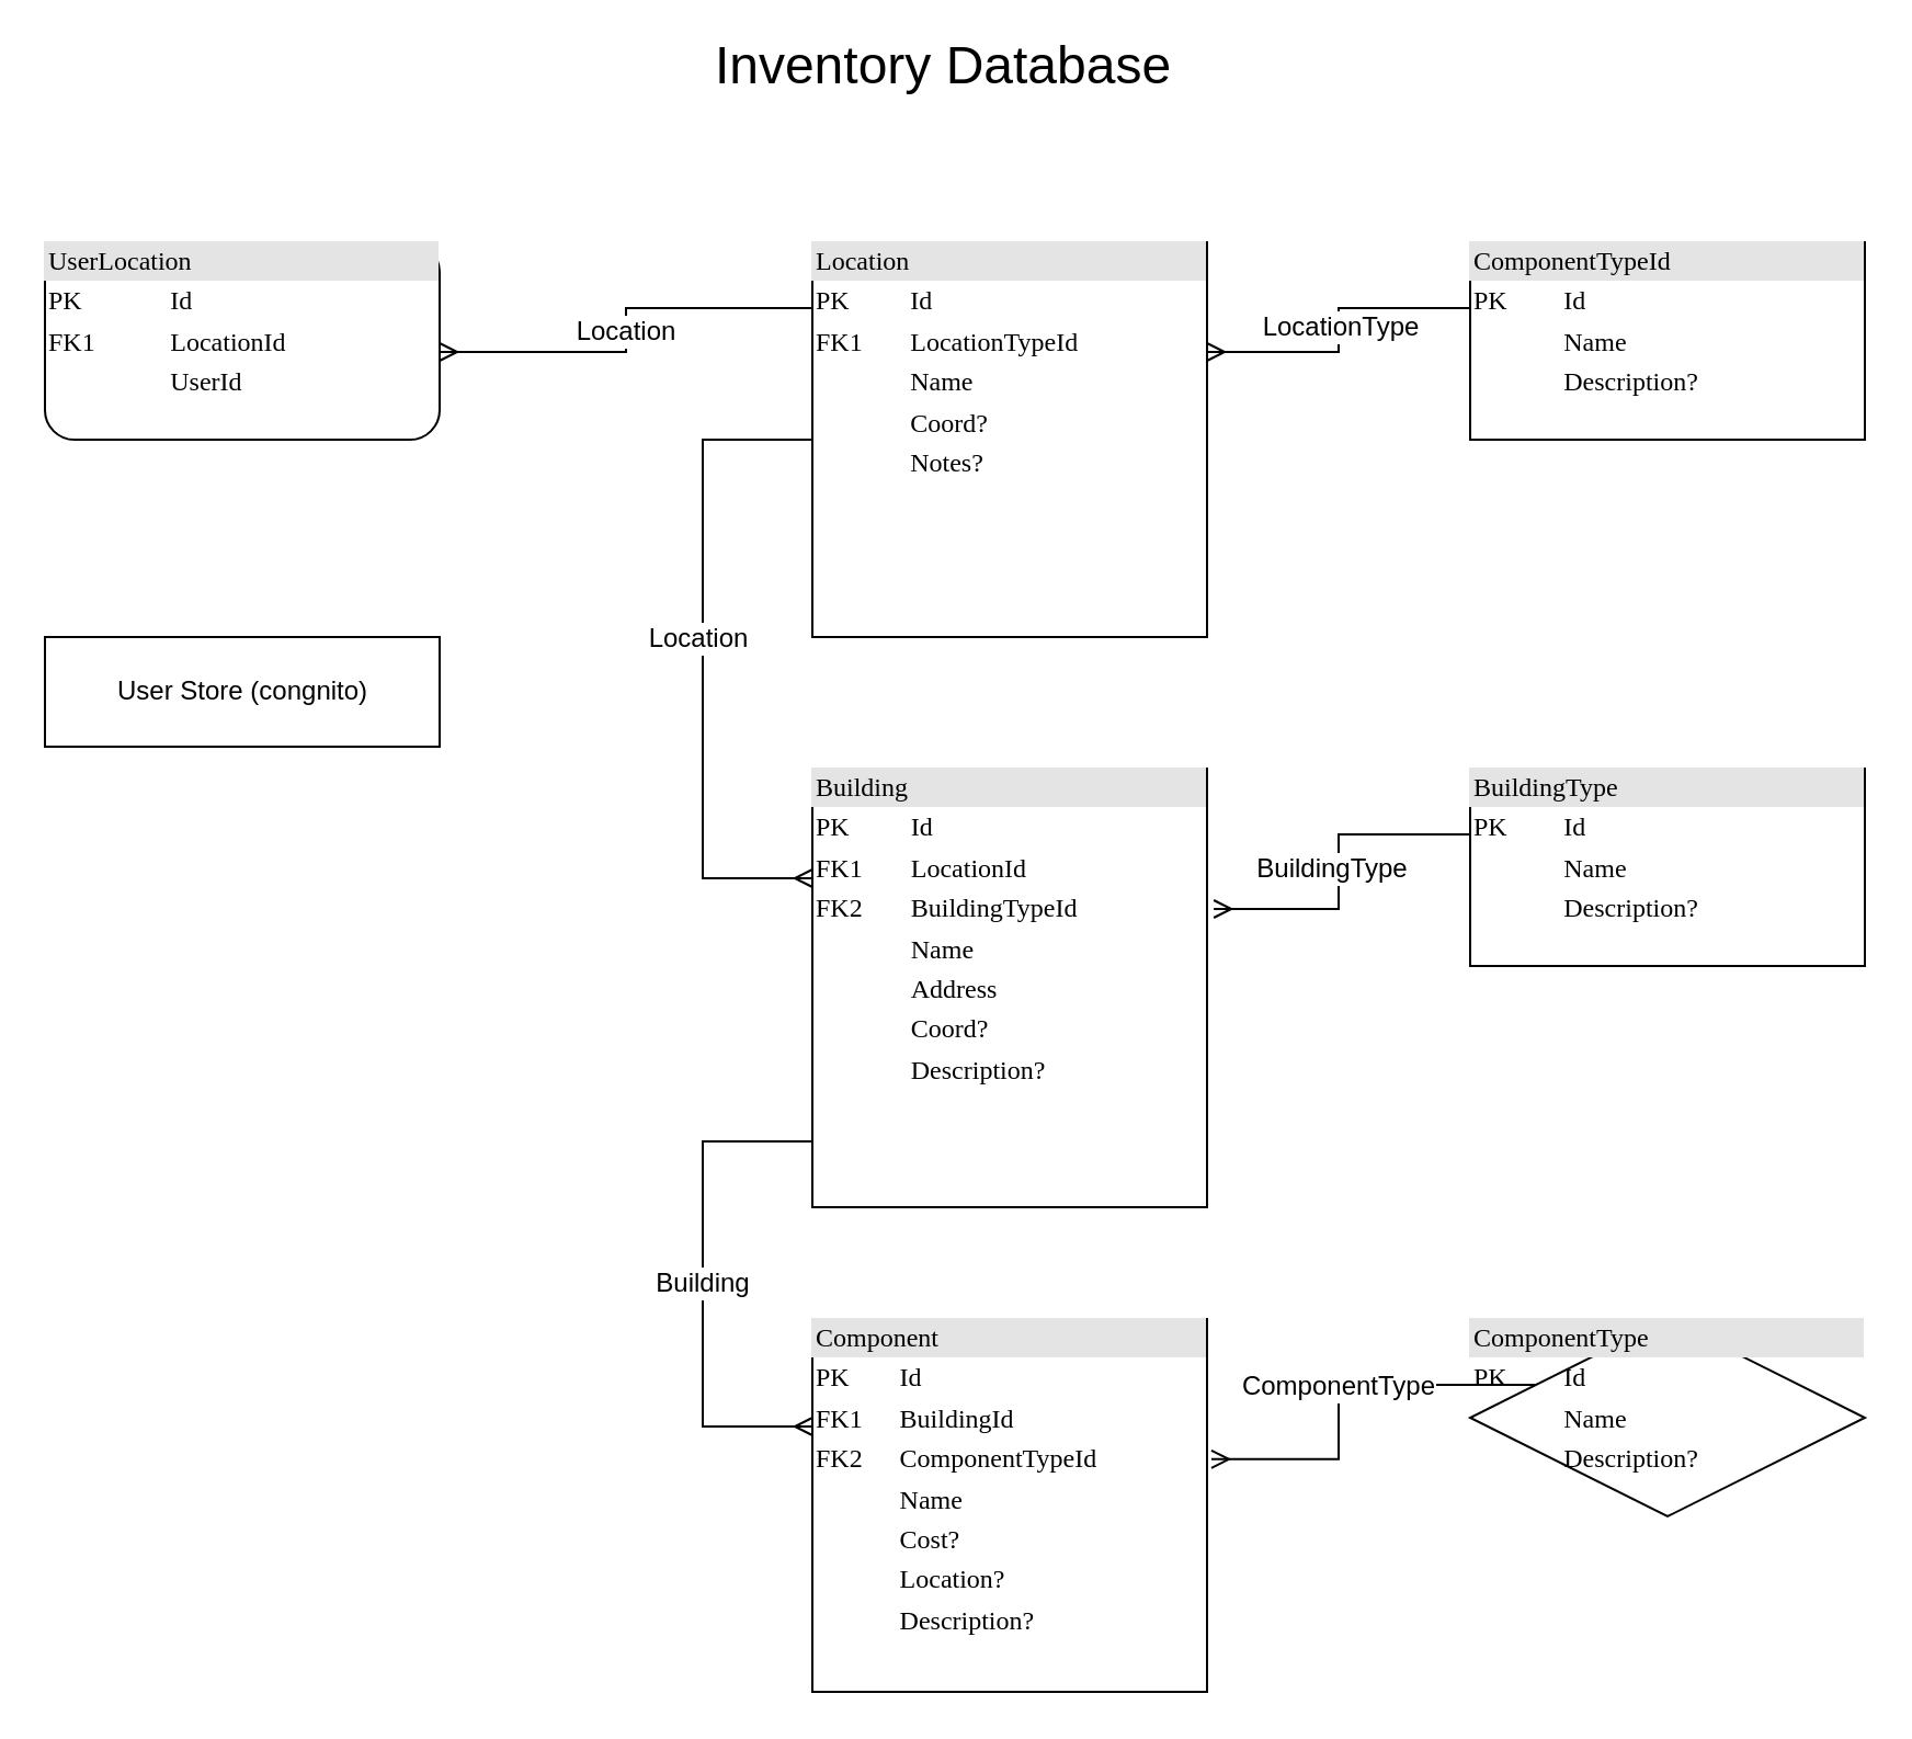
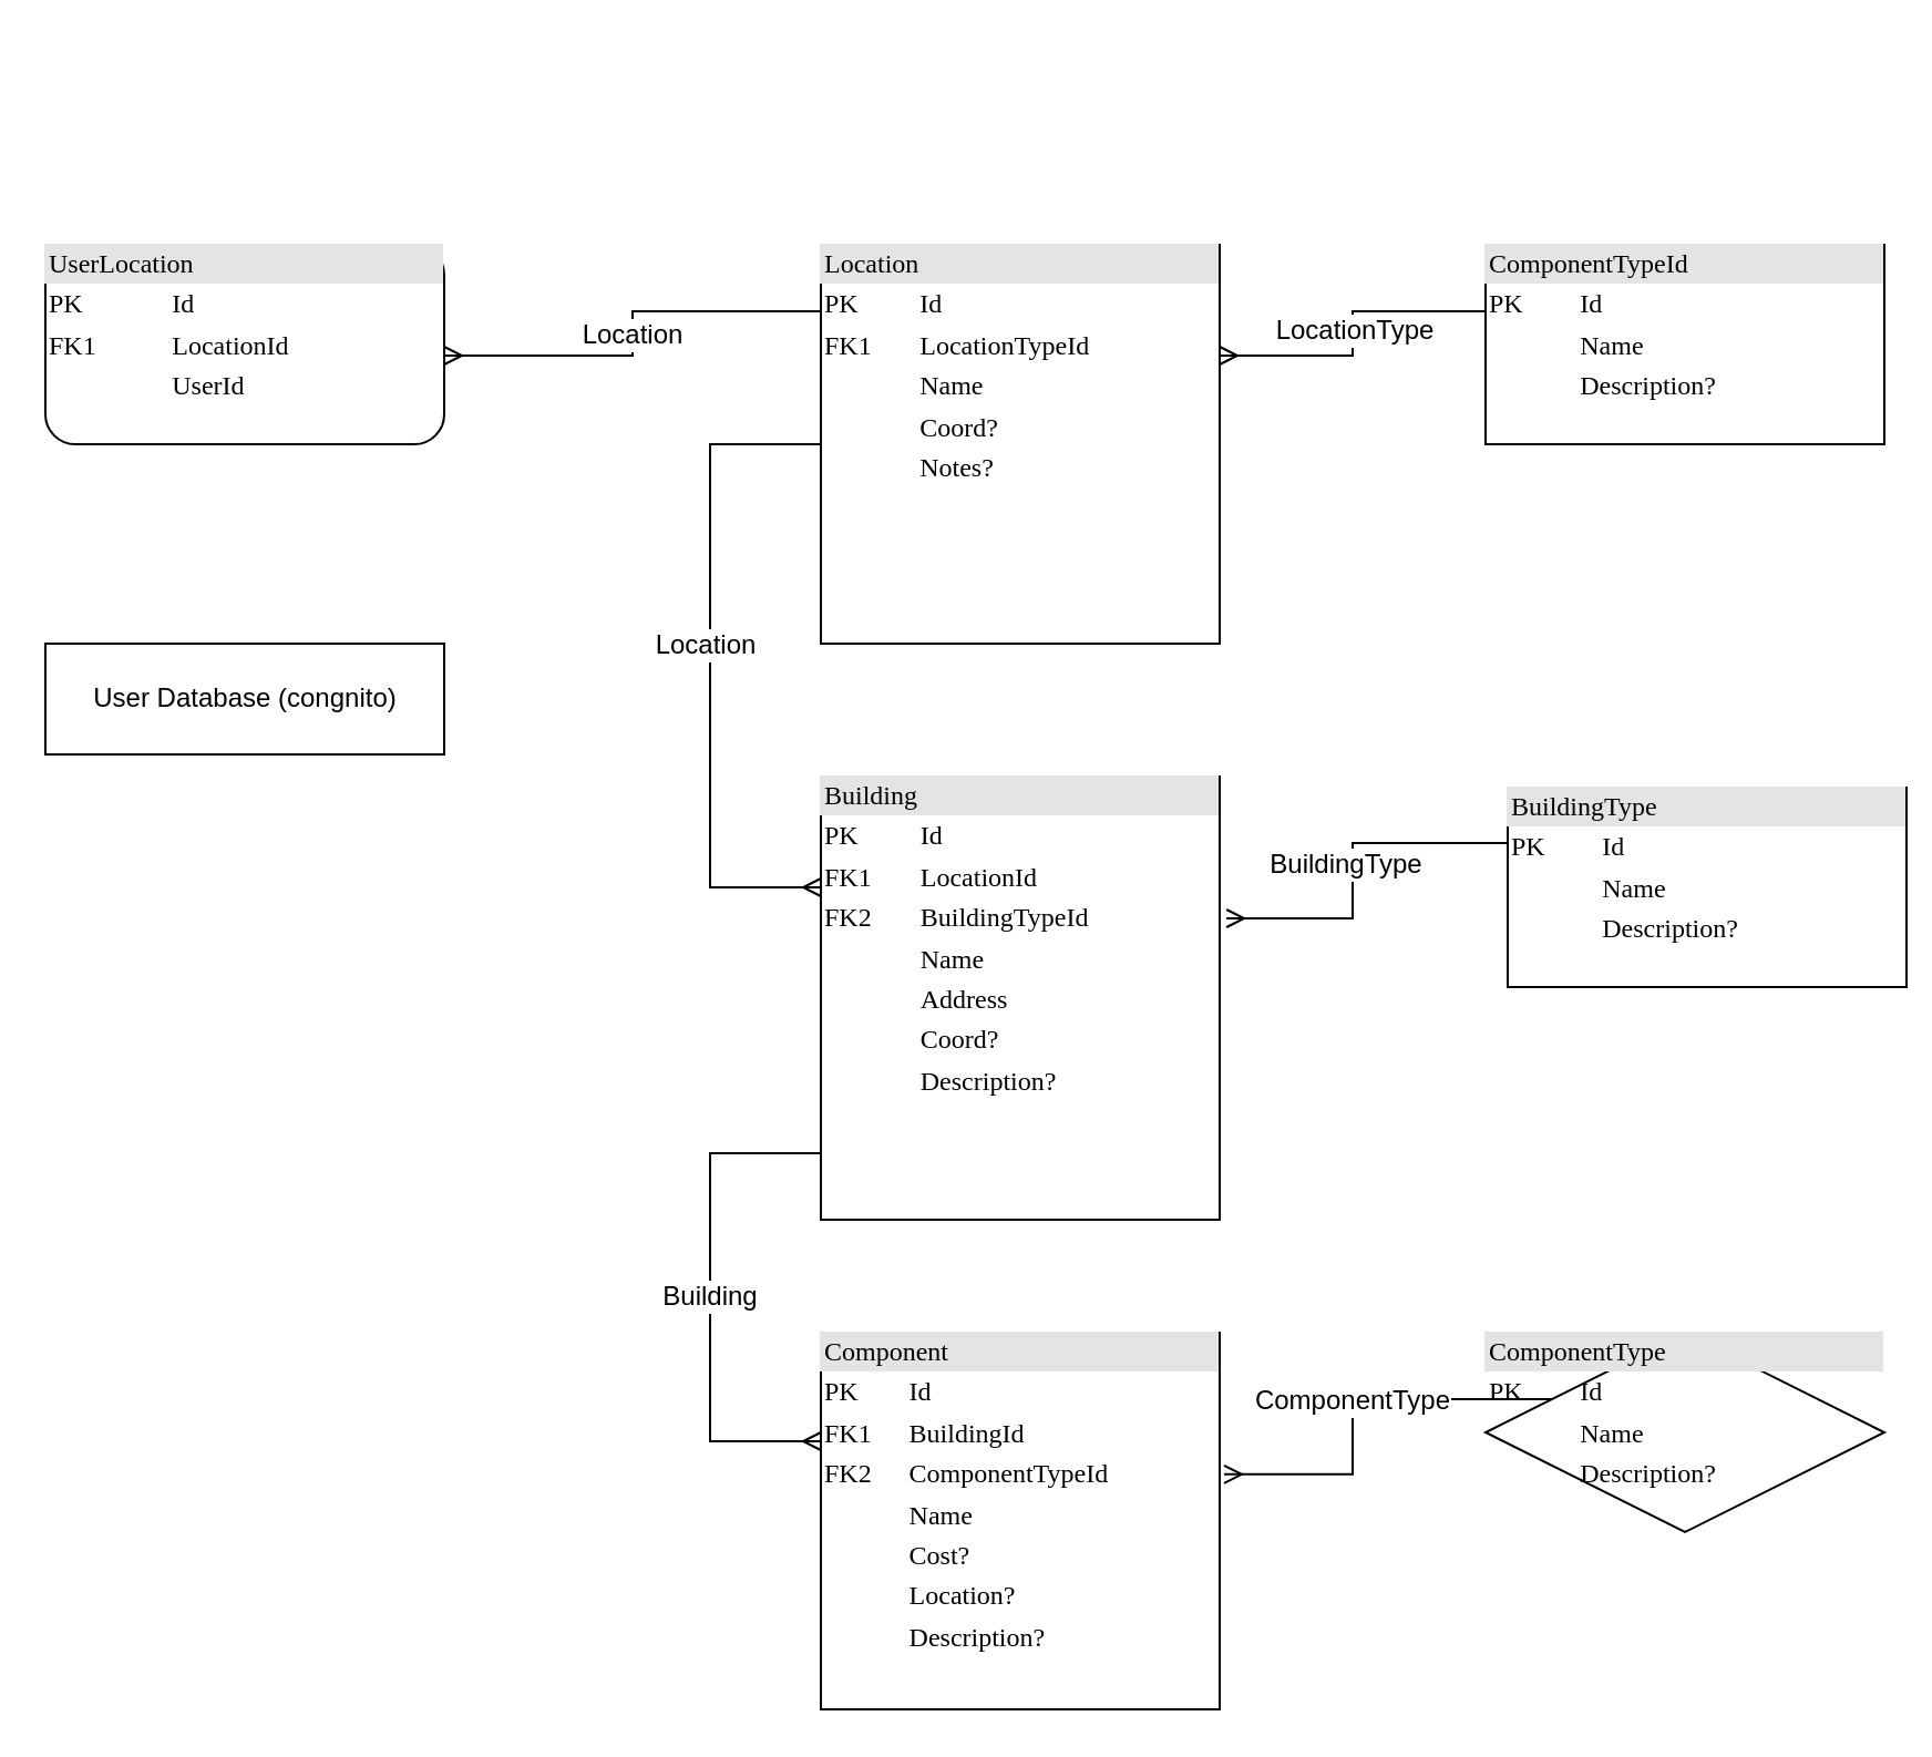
  <mxCell id="0" />
  <mxCell id="1" parent="0" />
  <mxCell id="2" style="edgeStyle=orthogonalEdgeStyle;rounded=0;orthogonalLoop=1;jettySize=auto;html=1;startArrow=none;startFill=0;endArrow=ERmany;endFill=0;fontSize=12;" edge="1" parent="1" source="6" target="18"><mxGeometry relative="1" as="geometry"><Array as="points"><mxPoint x="285" y="140" /><mxPoint x="285" y="160" /></Array></mxGeometry></mxCell>
  <mxCell id="3" value="Location" style="text;html=1;resizable=0;points=[];align=center;verticalAlign=middle;labelBackgroundColor=#ffffff;fontSize=12;" vertex="1" connectable="0" parent="2"><mxGeometry x="0.005" y="-1" relative="1" as="geometry"><mxPoint as="offset" /></mxGeometry></mxCell>
  <mxCell id="4" style="edgeStyle=orthogonalEdgeStyle;rounded=0;orthogonalLoop=1;jettySize=auto;html=1;startArrow=none;startFill=0;endArrow=ERmany;endFill=0;fontSize=12;" edge="1" parent="1" source="6" target="8"><mxGeometry relative="1" as="geometry"><Array as="points"><mxPoint x="320" y="200" /><mxPoint x="320" y="400" /></Array></mxGeometry></mxCell>
  <mxCell id="5" value="Location" style="text;html=1;resizable=0;points=[];align=center;verticalAlign=middle;labelBackgroundColor=#ffffff;fontSize=12;" vertex="1" connectable="0" parent="4"><mxGeometry x="-0.067" y="-3" relative="1" as="geometry"><mxPoint as="offset" /></mxGeometry></mxCell>
  <mxCell id="6" value="&lt;div style=&quot;box-sizing: border-box ; width: 100% ; background: #e4e4e4 ; padding: 2px&quot;&gt;Location&lt;br&gt;&lt;/div&gt;&lt;table style=&quot;width: 100% ; font-size: 1em&quot; cellspacing=&quot;0&quot; cellpadding=&quot;2&quot;&gt;&lt;tbody&gt;&lt;tr&gt;&lt;td&gt;PK&lt;/td&gt;&lt;td&gt;Id&lt;/td&gt;&lt;/tr&gt;&lt;tr&gt;&lt;td&gt;FK1&lt;br&gt;&lt;/td&gt;&lt;td&gt;LocationTypeId&lt;br&gt;&lt;/td&gt;&lt;/tr&gt;&lt;tr&gt;&lt;td&gt;&lt;br&gt;&lt;/td&gt;&lt;td&gt;Name&lt;br&gt;&lt;/td&gt;&lt;/tr&gt;&lt;tr&gt;&lt;td&gt;&lt;br&gt;&lt;/td&gt;&lt;td&gt;Coord?&lt;br&gt;&lt;/td&gt;&lt;/tr&gt;&lt;tr&gt;&lt;td&gt;&lt;br&gt;&lt;/td&gt;&lt;td&gt;Notes?&lt;br&gt;&lt;/td&gt;&lt;/tr&gt;&lt;tr&gt;&lt;td&gt;&lt;br&gt;&lt;/td&gt;&lt;td&gt;&lt;br&gt;&lt;/td&gt;&lt;/tr&gt;&lt;tr&gt;&lt;td&gt;&lt;br&gt;&lt;/td&gt;&lt;td&gt;&lt;br&gt;&lt;/td&gt;&lt;/tr&gt;&lt;tr&gt;&lt;td&gt;&lt;br&gt;&lt;/td&gt;&lt;td&gt;&lt;br&gt;&lt;/td&gt;&lt;/tr&gt;&lt;/tbody&gt;&lt;/table&gt;" style="verticalAlign=top;align=left;overflow=fill;html=1;rounded=0;shadow=0;comic=0;labelBackgroundColor=none;strokeColor=#000000;strokeWidth=1;fillColor=#ffffff;fontFamily=Verdana;fontSize=12;fontColor=#000000;" parent="1" vertex="1"><mxGeometry x="370" y="110" width="180" height="180" as="geometry" /></mxCell>
  <mxCell id="7" value="Building" style="edgeStyle=orthogonalEdgeStyle;rounded=0;orthogonalLoop=1;jettySize=auto;html=1;startArrow=none;startFill=0;endArrow=ERmany;endFill=0;fontSize=12;" edge="1" parent="1" source="8" target="17"><mxGeometry relative="1" as="geometry"><Array as="points"><mxPoint x="320" y="520" /><mxPoint x="320" y="650" /></Array></mxGeometry></mxCell>
  <mxCell id="8" value="&lt;div style=&quot;box-sizing: border-box ; width: 100% ; background: #e4e4e4 ; padding: 2px&quot;&gt;Building&lt;br&gt;&lt;/div&gt;&lt;table style=&quot;width: 100% ; font-size: 1em&quot; cellspacing=&quot;0&quot; cellpadding=&quot;2&quot;&gt;&lt;tbody&gt;&lt;tr&gt;&lt;td&gt;PK&lt;/td&gt;&lt;td&gt;Id&lt;/td&gt;&lt;/tr&gt;&lt;tr&gt;&lt;td&gt;FK1&lt;/td&gt;&lt;td&gt;LocationId&lt;br&gt;&lt;/td&gt;&lt;/tr&gt;&lt;tr&gt;&lt;td&gt;FK2&lt;/td&gt;&lt;td&gt;BuildingTypeId&lt;br&gt;&lt;/td&gt;&lt;/tr&gt;&lt;tr&gt;&lt;td&gt;&lt;br&gt;&lt;/td&gt;&lt;td&gt;Name&lt;br&gt;&lt;/td&gt;&lt;/tr&gt;&lt;tr&gt;&lt;td&gt;&lt;br&gt;&lt;/td&gt;&lt;td&gt;Address&lt;br&gt;&lt;/td&gt;&lt;/tr&gt;&lt;tr&gt;&lt;td&gt;&lt;br&gt;&lt;/td&gt;&lt;td&gt;Coord?&lt;br&gt;&lt;/td&gt;&lt;/tr&gt;&lt;tr&gt;&lt;td&gt;&lt;br&gt;&lt;/td&gt;&lt;td&gt;Description?&lt;br&gt;&lt;/td&gt;&lt;/tr&gt;&lt;tr&gt;&lt;td&gt;&lt;br&gt;&lt;/td&gt;&lt;td&gt;&lt;br&gt;&lt;/td&gt;&lt;/tr&gt;&lt;tr&gt;&lt;td&gt;&lt;br&gt;&lt;/td&gt;&lt;td&gt;&lt;br&gt;&lt;/td&gt;&lt;/tr&gt;&lt;tr&gt;&lt;td&gt;&lt;br&gt;&lt;/td&gt;&lt;td&gt;&lt;br&gt;&lt;/td&gt;&lt;/tr&gt;&lt;/tbody&gt;&lt;/table&gt;" style="verticalAlign=top;align=left;overflow=fill;html=1;rounded=0;shadow=0;comic=0;labelBackgroundColor=none;strokeColor=#000000;strokeWidth=1;fillColor=#ffffff;fontFamily=Verdana;fontSize=12;fontColor=#000000;" parent="1" vertex="1"><mxGeometry x="370" y="350" width="180" height="200" as="geometry" /></mxCell>
  <mxCell id="9" style="edgeStyle=orthogonalEdgeStyle;rounded=0;orthogonalLoop=1;jettySize=auto;html=1;entryX=1.017;entryY=0.32;entryDx=0;entryDy=0;entryPerimeter=0;startArrow=none;startFill=0;endArrow=ERmany;endFill=0;fontSize=12;" edge="1" parent="1" source="11" target="8"><mxGeometry relative="1" as="geometry"><Array as="points"><mxPoint x="610" y="380" /><mxPoint x="610" y="414" /></Array></mxGeometry></mxCell>
  <mxCell id="10" value="BuildingType" style="text;html=1;resizable=0;points=[];align=center;verticalAlign=middle;labelBackgroundColor=#ffffff;fontSize=12;" vertex="1" connectable="0" parent="9"><mxGeometry x="-0.118" y="9" relative="1" as="geometry"><mxPoint x="-13" y="8" as="offset" /></mxGeometry></mxCell>
- <mxCell id="11" value="&lt;div style=&quot;box-sizing: border-box ; width: 100% ; background: #e4e4e4 ; padding: 2px&quot;&gt;BuildingType&lt;br&gt;&lt;/div&gt;&lt;table style=&quot;width: 100% ; font-size: 1em&quot; cellspacing=&quot;0&quot; cellpadding=&quot;2&quot;&gt;&lt;tbody&gt;&lt;tr&gt;&lt;td&gt;PK&lt;/td&gt;&lt;td&gt;Id&lt;/td&gt;&lt;/tr&gt;&lt;tr&gt;&lt;td&gt;&lt;br&gt;&lt;/td&gt;&lt;td&gt;Name&lt;/td&gt;&lt;/tr&gt;&lt;tr&gt;&lt;td&gt;&lt;br&gt;&lt;/td&gt;&lt;td&gt;Description?&lt;br&gt;&lt;/td&gt;&lt;/tr&gt;&lt;/tbody&gt;&lt;/table&gt;" style="verticalAlign=top;align=left;overflow=fill;html=1;rounded=0;shadow=0;comic=0;labelBackgroundColor=none;strokeColor=#000000;strokeWidth=1;fillColor=#ffffff;fontFamily=Verdana;fontSize=12;fontColor=#000000;" vertex="1" parent="1"><mxGeometry x="670" y="350" width="180" height="90" as="geometry" /></mxCell>
+ <mxCell id="11" value="&lt;div style=&quot;box-sizing: border-box ; width: 100% ; background: #e4e4e4 ; padding: 2px&quot;&gt;BuildingType&lt;br&gt;&lt;/div&gt;&lt;table style=&quot;width: 100% ; font-size: 1em&quot; cellspacing=&quot;0&quot; cellpadding=&quot;2&quot;&gt;&lt;tbody&gt;&lt;tr&gt;&lt;td&gt;PK&lt;/td&gt;&lt;td&gt;Id&lt;/td&gt;&lt;/tr&gt;&lt;tr&gt;&lt;td&gt;&lt;br&gt;&lt;/td&gt;&lt;td&gt;Name&lt;/td&gt;&lt;/tr&gt;&lt;tr&gt;&lt;td&gt;&lt;br&gt;&lt;/td&gt;&lt;td&gt;Description?&lt;br&gt;&lt;/td&gt;&lt;/tr&gt;&lt;/tbody&gt;&lt;/table&gt;" style="verticalAlign=top;align=left;overflow=fill;html=1;rounded=0;shadow=0;comic=0;labelBackgroundColor=none;strokeColor=#000000;strokeWidth=1;fillColor=#ffffff;fontFamily=Verdana;fontSize=12;fontColor=#000000;" vertex="1" parent="1"><mxGeometry x="680" y="355" width="180" height="90" as="geometry" /></mxCell>
  <mxCell id="12" style="edgeStyle=orthogonalEdgeStyle;rounded=0;orthogonalLoop=1;jettySize=auto;html=1;startArrow=none;startFill=0;fontSize=24;endArrow=ERmany;endFill=0;" edge="1" parent="1" source="14" target="6"><mxGeometry relative="1" as="geometry"><Array as="points"><mxPoint x="610" y="140" /><mxPoint x="610" y="160" /></Array></mxGeometry></mxCell>
  <mxCell id="13" value="&lt;div style=&quot;font-size: 12px;&quot;&gt;LocationType&lt;/div&gt;" style="text;html=1;resizable=0;points=[];align=center;verticalAlign=middle;labelBackgroundColor=#ffffff;fontSize=12;" vertex="1" connectable="0" parent="12"><mxGeometry x="-0.143" y="8" relative="1" as="geometry"><mxPoint x="-8" y="8" as="offset" /></mxGeometry></mxCell>
  <mxCell id="14" value="&lt;div style=&quot;box-sizing: border-box ; width: 100% ; background: #e4e4e4 ; padding: 2px&quot;&gt;ComponentTypeId&lt;br&gt;&lt;/div&gt;&lt;table style=&quot;width: 100% ; font-size: 1em&quot; cellspacing=&quot;0&quot; cellpadding=&quot;2&quot;&gt;&lt;tbody&gt;&lt;tr&gt;&lt;td&gt;PK&lt;/td&gt;&lt;td&gt;Id&lt;br&gt;&lt;/td&gt;&lt;/tr&gt;&lt;tr&gt;&lt;td&gt;&lt;br&gt;&lt;/td&gt;&lt;td&gt;Name&lt;br&gt;&lt;/td&gt;&lt;/tr&gt;&lt;tr&gt;&lt;td&gt;&lt;br&gt;&lt;/td&gt;&lt;td&gt;Description?&lt;br&gt;&lt;/td&gt;&lt;/tr&gt;&lt;/tbody&gt;&lt;/table&gt;" style="verticalAlign=top;align=left;overflow=fill;html=1;rounded=0;shadow=0;comic=0;labelBackgroundColor=none;strokeColor=#000000;strokeWidth=1;fillColor=#ffffff;fontFamily=Verdana;fontSize=12;fontColor=#000000;" vertex="1" parent="1"><mxGeometry x="670" y="110" width="180" height="90" as="geometry" /></mxCell>
  <mxCell id="15" value="ComponentType" style="edgeStyle=orthogonalEdgeStyle;rounded=0;orthogonalLoop=1;jettySize=auto;html=1;entryX=1.011;entryY=0.376;entryDx=0;entryDy=0;entryPerimeter=0;startArrow=none;startFill=0;endArrow=ERmany;endFill=0;fontSize=12;" edge="1" parent="1" source="16" target="17"><mxGeometry relative="1" as="geometry"><Array as="points"><mxPoint x="610" y="631" /><mxPoint x="610" y="665" /></Array></mxGeometry></mxCell>
  <mxCell id="16" value="&lt;div style=&quot;box-sizing: border-box ; width: 100% ; background: #e4e4e4 ; padding: 2px&quot;&gt;ComponentType&lt;/div&gt;&lt;table style=&quot;width: 100% ; font-size: 1em&quot; cellspacing=&quot;0&quot; cellpadding=&quot;2&quot;&gt;&lt;tbody&gt;&lt;tr&gt;&lt;td&gt;PK&lt;/td&gt;&lt;td&gt;Id&lt;/td&gt;&lt;/tr&gt;&lt;tr&gt;&lt;td&gt;&lt;br&gt;&lt;/td&gt;&lt;td&gt;Name&lt;br&gt;&lt;/td&gt;&lt;/tr&gt;&lt;tr&gt;&lt;td&gt;&lt;br&gt;&lt;/td&gt;&lt;td&gt;Description?&lt;br&gt;&lt;/td&gt;&lt;/tr&gt;&lt;/tbody&gt;&lt;/table&gt;" style="rhombus;verticalAlign=top;align=left;overflow=fill;html=1;shadow=0;comic=0;labelBackgroundColor=none;strokeColor=#000000;strokeWidth=1;fillColor=#ffffff;fontFamily=Verdana;fontSize=12;fontColor=#000000;" vertex="1" parent="1"><mxGeometry x="670" y="601" width="180" height="90" as="geometry" /></mxCell>
  <mxCell id="17" value="&lt;div style=&quot;box-sizing: border-box ; width: 100% ; background: #e4e4e4 ; padding: 2px&quot;&gt;Component&lt;br&gt;&lt;/div&gt;&lt;table style=&quot;width: 100% ; font-size: 1em&quot; cellspacing=&quot;0&quot; cellpadding=&quot;2&quot;&gt;&lt;tbody&gt;&lt;tr&gt;&lt;td&gt;PK&lt;/td&gt;&lt;td&gt;Id&lt;/td&gt;&lt;/tr&gt;&lt;tr&gt;&lt;td&gt;FK1&lt;/td&gt;&lt;td&gt;BuildingId&lt;/td&gt;&lt;/tr&gt;&lt;tr&gt;&lt;td&gt;FK2&lt;br&gt;&lt;/td&gt;&lt;td&gt;ComponentTypeId&lt;/td&gt;&lt;/tr&gt;&lt;tr&gt;&lt;td&gt;&lt;br&gt;&lt;/td&gt;&lt;td&gt;Name&lt;br&gt;&lt;/td&gt;&lt;/tr&gt;&lt;tr&gt;&lt;td&gt;&lt;br&gt;&lt;/td&gt;&lt;td&gt;Cost?&lt;br&gt;&lt;/td&gt;&lt;/tr&gt;&lt;tr&gt;&lt;td&gt;&lt;br&gt;&lt;/td&gt;&lt;td&gt;Location?&lt;br&gt;&lt;/td&gt;&lt;/tr&gt;&lt;tr&gt;&lt;td&gt;&lt;br&gt;&lt;/td&gt;&lt;td&gt;Description?&lt;br&gt;&lt;/td&gt;&lt;/tr&gt;&lt;tr&gt;&lt;td&gt;&lt;br&gt;&lt;/td&gt;&lt;td&gt;&lt;br&gt;&lt;/td&gt;&lt;/tr&gt;&lt;/tbody&gt;&lt;/table&gt;" style="verticalAlign=top;align=left;overflow=fill;html=1;rounded=0;shadow=0;comic=0;labelBackgroundColor=none;strokeColor=#000000;strokeWidth=1;fillColor=#ffffff;fontFamily=Verdana;fontSize=12;fontColor=#000000;" vertex="1" parent="1"><mxGeometry x="370" y="601" width="180" height="170" as="geometry" /></mxCell>
  <mxCell id="18" value="&lt;div style=&quot;box-sizing: border-box ; width: 100% ; background: #e4e4e4 ; padding: 2px&quot;&gt;UserLocation&lt;br&gt;&lt;/div&gt;&lt;table style=&quot;width: 100% ; font-size: 1em&quot; cellspacing=&quot;0&quot; cellpadding=&quot;2&quot;&gt;&lt;tbody&gt;&lt;tr&gt;&lt;td&gt;PK&lt;/td&gt;&lt;td&gt;Id&lt;/td&gt;&lt;/tr&gt;&lt;tr&gt;&lt;td&gt;FK1&lt;/td&gt;&lt;td&gt;LocationId&lt;/td&gt;&lt;/tr&gt;&lt;tr&gt;&lt;td&gt;&lt;br&gt;&lt;/td&gt;&lt;td&gt;UserId&lt;br&gt;&lt;/td&gt;&lt;/tr&gt;&lt;/tbody&gt;&lt;/table&gt;" style="verticalAlign=top;align=left;overflow=fill;html=1;shadow=0;comic=0;labelBackgroundColor=none;strokeColor=#000000;strokeWidth=1;fillColor=#ffffff;fontFamily=Verdana;fontSize=12;fontColor=#000000;rounded=1;" vertex="1" parent="1"><mxGeometry x="20" y="110" width="180" height="90" as="geometry" /></mxCell>
- <mxCell id="19" value="User Store (congnito)" style="html=1;" vertex="1" parent="1"><mxGeometry x="20" y="290" width="180" height="50" as="geometry" /></mxCell>
- <mxCell id="20" value="Inventory Database" style="text;html=1;strokeColor=none;fillColor=none;align=center;verticalAlign=middle;whiteSpace=wrap;rounded=0;fontSize=24;" vertex="1" parent="1"><mxGeometry x="255" y="20" width="350" height="20" as="geometry" /></mxCell>
+ <mxCell id="19" value="User Database (congnito)" style="html=1;" vertex="1" parent="1"><mxGeometry x="20" y="290" width="180" height="50" as="geometry" /></mxCell>
